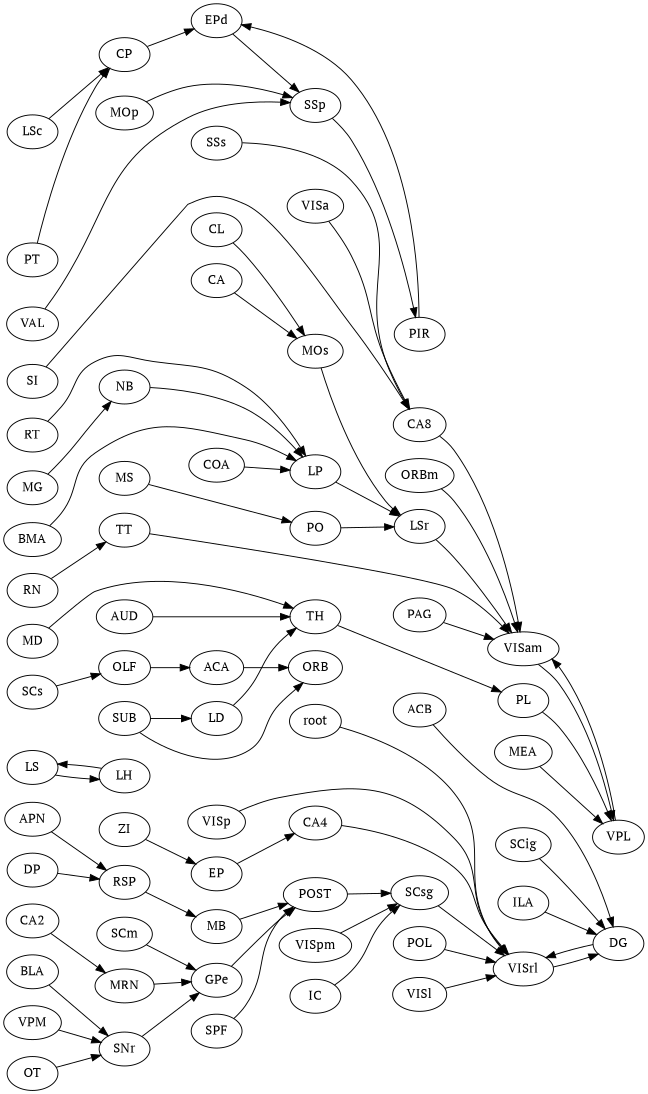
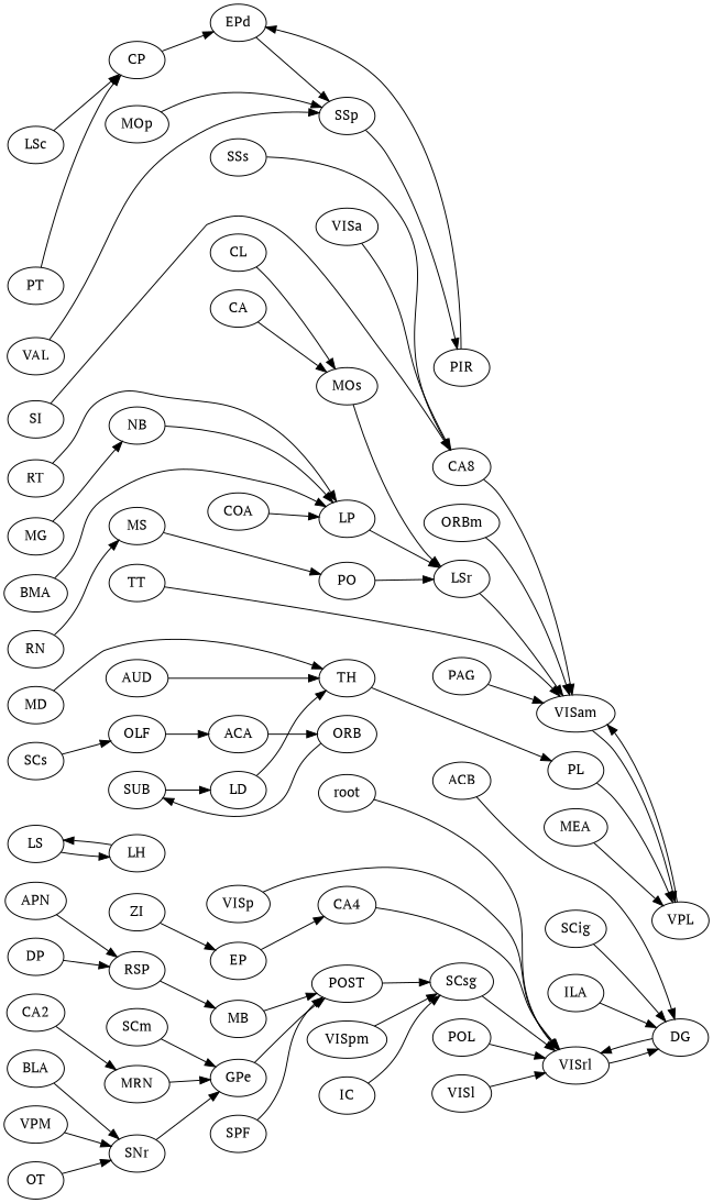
  strict digraph {
    fontname="PT Serif"
    rankdir=LR
    node [fontname="PT Serif" region=thalamus]
    edge [fontname="PT Serif"]
    VISrl [region="visual cortex"]
    DG [region=hippocampal]
    root [region=""]
    LS [region="basal ganglia"]
    LH
    MOs [region="non-visual cortex"]
    LSr [region="basal ganglia"]
    VISam [region="visual cortex"]
    ACA [region="non-visual cortex"]
    ORB [region="non-visual cortex"]
    SUB [region=hippocampal]
    VISp [region="visual cortex"]
    LD
    TH
    n15 [label=CA8 region=hippocampal]
    VPL
    LSc [region="basal ganglia"]
    CP [region="basal ganglia"]
    EPd [region="cortical subplate"]
    MOp [region="non-visual cortex"]
    SSp [region="non-visual cortex"]
    PIR [region="non-visual cortex"]
    PT
    PL [region="non-visual cortex"]
    MD
    n26 [label=CA4 region=hippocampal]
    ZI [region=midbrain]
    EP [region="cortical subplate"]
    MB [region=midbrain]
    POST [region=hippocampal]
    SCsg [region=midbrain]
    SCs [region=midbrain]
    OLF [region="non-visual cortex"]
    SCm [region=midbrain]
    GPe [region="basal ganglia"]
    MRN [region=midbrain]
    RN [region=midbrain]
    MS [region="basal ganglia"]
    PO
    PAG [region=midbrain]
    RSP [region="non-visual cortex"]
    BLA [region="cortical subplate"]
    SNr [region="basal ganglia"]
    VPM
    SSs [region="non-visual cortex"]
    RT
    LP
    MEA [region="cortical subplate"]
    SI [region="basal ganglia"]
    ACB [region="basal ganglia"]
    OT [region="basal ganglia"]
    APN [region=midbrain]
    POL
    VISpm [region="visual cortex"]
    VISa [region="visual cortex"]
    NB [region=midbrain]
    MG
    SPF
    VISl [region="visual cortex"]
    VAL
    TT [region=""]
    IC [region=midbrain]
    CA2 [region=hippocampal]
    SCig [region=midbrain]
    ILA [region="non-visual cortex"]
    DP [region="non-visual cortex"]
    CL
    BMA [region="cortical subplate"]
    COA [region="non-visual cortex"]
    CA [region=hippocampal]
    AUD [region="non-visual cortex"]
    ORBm [region="non-visual cortex"]
    VISrl -> DG [weight=0.00045144906186545154]
    DG -> VISrl [weight=0.00047758109346454603]
    root -> VISrl [weight=0.000566077172401003]
    LS -> LH [weight=0.000534897484923008]
    LH -> LS [weight=0.0005499651323964701]
    MOs -> LSr [weight=0.0002970819142458425]
    LSr -> VISam [weight=0.0004316489401230838]
    VISam -> VPL [weight=0.0007486067846059485]
    ACA -> ORB [weight="9.998378762318422e-05"]
-   SUB -> ORB [weight=0.0006567560945933405]
+   ORB -> SUB [weight=0.0006567560945933405]
    SUB -> LD [weight=0.0005242635041191498]
    VISp -> VISrl [weight=0.000445992748055936]
    LD -> TH [weight=0.000681606125312889]
    TH -> PL [weight=0.00046938150270038067]
    n15 -> VISam [weight=0.0006243374575054696]
    VPL -> VISam [weight=0.0006089658549633335]
    LSc -> CP [weight=0.00048633819047072405]
    CP -> EPd [weight=0.00020791877733424143]
    EPd -> SSp [weight=0.0005714807400847385]
    MOp -> SSp [weight=0.0010621619543185925]
    SSp -> PIR [weight=0.000830350941882281]
    PIR -> EPd [weight=0.000881622114479679]
    PT -> CP [weight=0.0006353317953598114]
    PL -> VPL [weight=0.0006471897177360781]
    MD -> TH [weight=0.0006046045968374044]
    n26 -> VISrl [weight=0.0008265425378053463]
    ZI -> EP [weight=0.00037553553327782574]
    EP -> n26 [weight=0.0004903808880954136]
    MB -> POST [weight=0.000615935591311121]
    POST -> SCsg [weight=0.0008768274994146236]
    SCsg -> VISrl [weight=0.0006218478756685613]
    SCs -> OLF [weight=0.0011911105637275202]
    OLF -> ACA [weight=0.0002485398129315851]
    SCm -> GPe [weight=0.000841823976401874]
    GPe -> POST [weight=0.0004267434931108473]
    MRN -> GPe [weight=0.0004209572621675443]
-   RN -> TT [weight=0.0009214406065294151]
+   RN -> MS [weight=0.0009214406065294151]
    MS -> PO [weight=0.0005246007671242221]
    PO -> LSr [weight=0.0004123733612065262]
    PAG -> VISam [weight=0.00031254116809080907]
    RSP -> MB [weight=0.0003910243690133008]
    BLA -> SNr [weight=0.0004209088100160452]
    SNr -> GPe [weight=0.0006717787780819151]
    VPM -> SNr [weight=0.0006117605125160664]
    SSs -> n15 [weight=0.000497488806156839]
    RT -> LP [weight=0.0006958251397510446]
    LP -> LSr [weight=0.0003731118741753179]
    MEA -> VPL [weight=0.0008636555487132676]
    SI -> n15 [weight=0.0005643021119547384]
    ACB -> DG [weight=0.0009463599405591649]
    OT -> SNr [weight=0.0004861527823646098]
    APN -> RSP [weight=0.0005971590704703095]
    POL -> VISrl [weight=0.0005018077689298504]
    VISpm -> SCsg [weight=0.0004587635659453404]
    VISa -> n15 [weight=0.0003523886151915871]
    NB -> LP [weight=0.00040500651455868095]
    MG -> NB [weight=0.0006575982852006908]
    SPF -> POST [weight=0.00048226702822931654]
    VISl -> VISrl [weight=0.00042298881490752553]
    VAL -> SSp [weight=0.0009430741592653583]
    TT -> VISam [weight=0.001015861028125177]
    IC -> SCsg [weight=0.0006619581712165081]
    CA2 -> MRN [weight=0.0002456596846485665]
    SCig -> DG [weight=0.000579744285192926]
    ILA -> DG [weight=0.0005746452976795788]
    DP -> RSP [weight=0.00025100526815227453]
    CL -> MOs [weight=0.00036691007511472956]
    BMA -> LP [weight=0.0004897391071014682]
    COA -> LP [weight=0.0004390790709427984]
    CA -> MOs [weight=0.0003525451804228978]
    AUD -> TH [weight=0.0005112459911701823]
    ORBm -> VISam [weight=0.0005009007858468978]
  }
